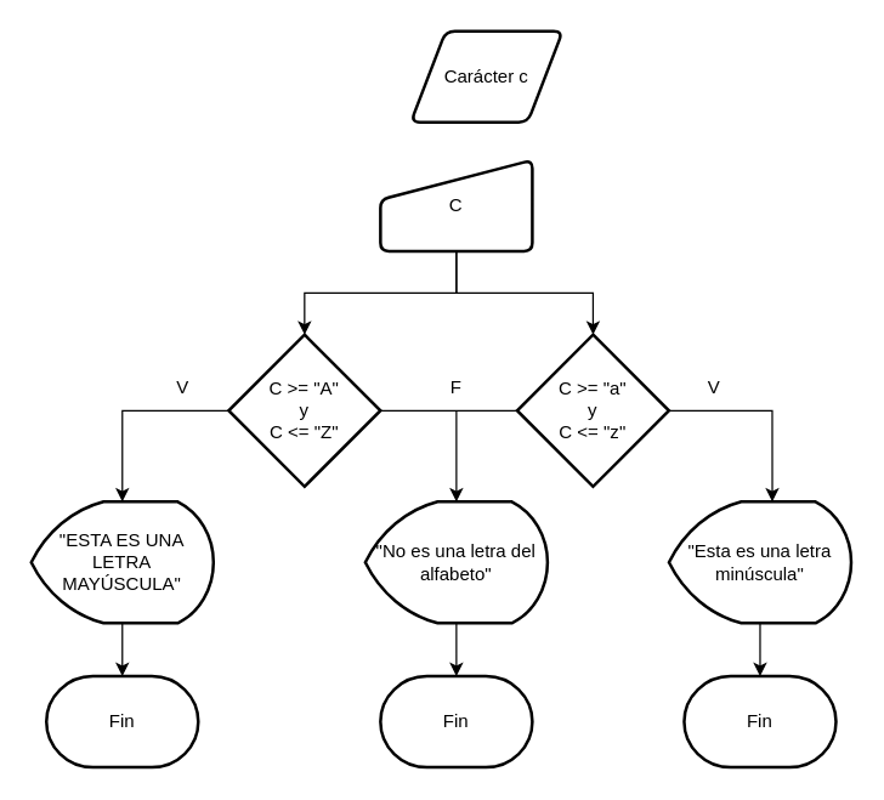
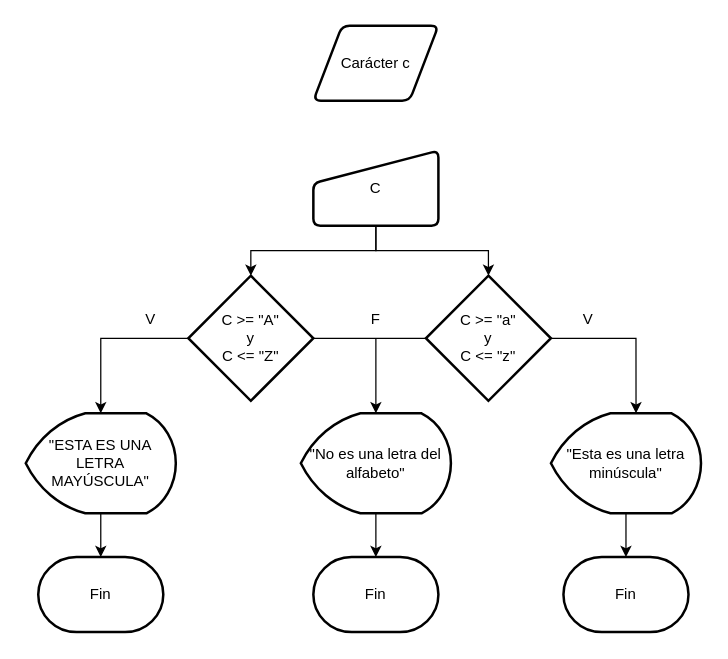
  <mxCell id="0" />
  <mxCell id="1" parent="0" />
- <mxCell id="2" value="Carácter c" style="shape=parallelogram;html=1;strokeWidth=2;perimeter=parallelogramPerimeter;whiteSpace=wrap;rounded=1;arcSize=12;size=0.23;" vertex="1" parent="1"><mxGeometry x="270" y="20" width="100" height="60" as="geometry" /></mxCell>
- <mxCell id="3" value="C" style="html=1;strokeWidth=2;shape=manualInput;whiteSpace=wrap;rounded=1;size=26;arcSize=11;" vertex="1" parent="1"><mxGeometry x="250" y="105" width="100" height="60" as="geometry" /></mxCell>
+ <mxCell id="2" value="Carácter c" style="shape=parallelogram;html=1;strokeWidth=2;perimeter=parallelogramPerimeter;whiteSpace=wrap;rounded=1;arcSize=12;size=0.23;" vertex="1" parent="1"><mxGeometry x="250" y="20" width="100" height="60" as="geometry" /></mxCell>
+ <mxCell id="3" value="C" style="html=1;strokeWidth=2;shape=manualInput;whiteSpace=wrap;rounded=1;size=26;arcSize=11;" vertex="1" parent="1"><mxGeometry x="250" y="120" width="100" height="60" as="geometry" /></mxCell>
  <mxCell id="4" value="&lt;div&gt;C &amp;gt;= &quot;A&quot;&lt;/div&gt;&lt;div&gt;y&lt;/div&gt;&lt;div&gt;C &amp;lt;= &quot;Z&quot;&lt;br&gt;&lt;/div&gt;" style="strokeWidth=2;html=1;shape=mxgraph.flowchart.decision;whiteSpace=wrap;" vertex="1" parent="1"><mxGeometry x="150" y="220" width="100" height="100" as="geometry" /></mxCell>
  <mxCell id="5" style="edgeStyle=orthogonalEdgeStyle;rounded=0;orthogonalLoop=1;jettySize=auto;html=1;entryX=0.5;entryY=0;entryDx=0;entryDy=0;entryPerimeter=0;" edge="1" parent="1" source="3" target="4"><mxGeometry relative="1" as="geometry" /></mxCell>
  <mxCell id="6" value="&lt;div&gt;C &amp;gt;= &quot;a&quot;&lt;/div&gt;&lt;div&gt;y&lt;/div&gt;&lt;div&gt;C &amp;lt;= &quot;z&quot;&lt;br&gt;&lt;/div&gt;" style="strokeWidth=2;html=1;shape=mxgraph.flowchart.decision;whiteSpace=wrap;" vertex="1" parent="1"><mxGeometry x="340" y="220" width="100" height="100" as="geometry" /></mxCell>
  <mxCell id="7" style="edgeStyle=orthogonalEdgeStyle;rounded=0;orthogonalLoop=1;jettySize=auto;html=1;exitX=0.5;exitY=1;exitDx=0;exitDy=0;entryX=0.5;entryY=0;entryDx=0;entryDy=0;entryPerimeter=0;" edge="1" parent="1" source="3" target="6"><mxGeometry relative="1" as="geometry" /></mxCell>
  <mxCell id="8" value="" style="endArrow=none;html=1;rounded=0;entryX=0;entryY=0.5;entryDx=0;entryDy=0;entryPerimeter=0;exitX=1;exitY=0.5;exitDx=0;exitDy=0;exitPerimeter=0;" edge="1" parent="1" source="4" target="6"><mxGeometry width="50" height="50" relative="1" as="geometry"><mxPoint x="250" y="270" as="sourcePoint" /><mxPoint x="300" y="220" as="targetPoint" /></mxGeometry></mxCell>
  <mxCell id="9" value="&quot;ESTA ES UNA LETRA MAYÚSCULA&quot;" style="strokeWidth=2;html=1;shape=mxgraph.flowchart.display;whiteSpace=wrap;" vertex="1" parent="1"><mxGeometry x="20" y="330" width="120" height="80" as="geometry" /></mxCell>
  <mxCell id="10" style="edgeStyle=orthogonalEdgeStyle;rounded=0;orthogonalLoop=1;jettySize=auto;html=1;entryX=0.5;entryY=0;entryDx=0;entryDy=0;entryPerimeter=0;" edge="1" parent="1" source="4" target="9"><mxGeometry relative="1" as="geometry" /></mxCell>
  <mxCell id="11" value="&quot;Esta es una letra minúscula&quot;" style="strokeWidth=2;html=1;shape=mxgraph.flowchart.display;whiteSpace=wrap;" vertex="1" parent="1"><mxGeometry x="440" y="330" width="120" height="80" as="geometry" /></mxCell>
  <mxCell id="12" style="edgeStyle=orthogonalEdgeStyle;rounded=0;orthogonalLoop=1;jettySize=auto;html=1;exitX=1;exitY=0.5;exitDx=0;exitDy=0;exitPerimeter=0;entryX=0.567;entryY=0;entryDx=0;entryDy=0;entryPerimeter=0;" edge="1" parent="1" source="6" target="11"><mxGeometry relative="1" as="geometry" /></mxCell>
  <mxCell id="13" value="Fin" style="strokeWidth=2;html=1;shape=mxgraph.flowchart.terminator;whiteSpace=wrap;" vertex="1" parent="1"><mxGeometry x="30" y="445" width="100" height="60" as="geometry" /></mxCell>
  <mxCell id="14" value="Fin" style="strokeWidth=2;html=1;shape=mxgraph.flowchart.terminator;whiteSpace=wrap;" vertex="1" parent="1"><mxGeometry x="450" y="445" width="100" height="60" as="geometry" /></mxCell>
  <mxCell id="15" style="edgeStyle=orthogonalEdgeStyle;rounded=0;orthogonalLoop=1;jettySize=auto;html=1;entryX=0.5;entryY=0;entryDx=0;entryDy=0;entryPerimeter=0;" edge="1" parent="1" source="11" target="14"><mxGeometry relative="1" as="geometry" /></mxCell>
  <mxCell id="16" style="edgeStyle=orthogonalEdgeStyle;rounded=0;orthogonalLoop=1;jettySize=auto;html=1;entryX=0.5;entryY=0;entryDx=0;entryDy=0;entryPerimeter=0;" edge="1" parent="1" source="9" target="13"><mxGeometry relative="1" as="geometry" /></mxCell>
  <mxCell id="17" value="&quot;No es una letra del alfabeto&quot;" style="strokeWidth=2;html=1;shape=mxgraph.flowchart.display;whiteSpace=wrap;" vertex="1" parent="1"><mxGeometry x="240" y="330" width="120" height="80" as="geometry" /></mxCell>
  <mxCell id="18" value="" style="endArrow=classic;html=1;rounded=0;entryX=0.5;entryY=0;entryDx=0;entryDy=0;entryPerimeter=0;" edge="1" parent="1" target="17"><mxGeometry width="50" height="50" relative="1" as="geometry"><mxPoint x="300" y="270" as="sourcePoint" /><mxPoint x="340" y="350" as="targetPoint" /></mxGeometry></mxCell>
  <mxCell id="19" value="Fin" style="strokeWidth=2;html=1;shape=mxgraph.flowchart.terminator;whiteSpace=wrap;" vertex="1" parent="1"><mxGeometry x="250" y="445" width="100" height="60" as="geometry" /></mxCell>
  <mxCell id="20" style="edgeStyle=orthogonalEdgeStyle;rounded=0;orthogonalLoop=1;jettySize=auto;html=1;entryX=0.5;entryY=0;entryDx=0;entryDy=0;entryPerimeter=0;" edge="1" parent="1" source="17" target="19"><mxGeometry relative="1" as="geometry" /></mxCell>
  <mxCell id="21" value="V" style="text;html=1;align=center;verticalAlign=middle;whiteSpace=wrap;rounded=0;" vertex="1" parent="1"><mxGeometry x="90" y="240" width="60" height="30" as="geometry" /></mxCell>
  <mxCell id="22" value="V" style="text;html=1;align=center;verticalAlign=middle;whiteSpace=wrap;rounded=0;" vertex="1" parent="1"><mxGeometry x="440" y="240" width="60" height="30" as="geometry" /></mxCell>
  <mxCell id="23" value="F" style="text;html=1;align=center;verticalAlign=middle;whiteSpace=wrap;rounded=0;" vertex="1" parent="1"><mxGeometry x="270" y="240" width="60" height="30" as="geometry" /></mxCell>
